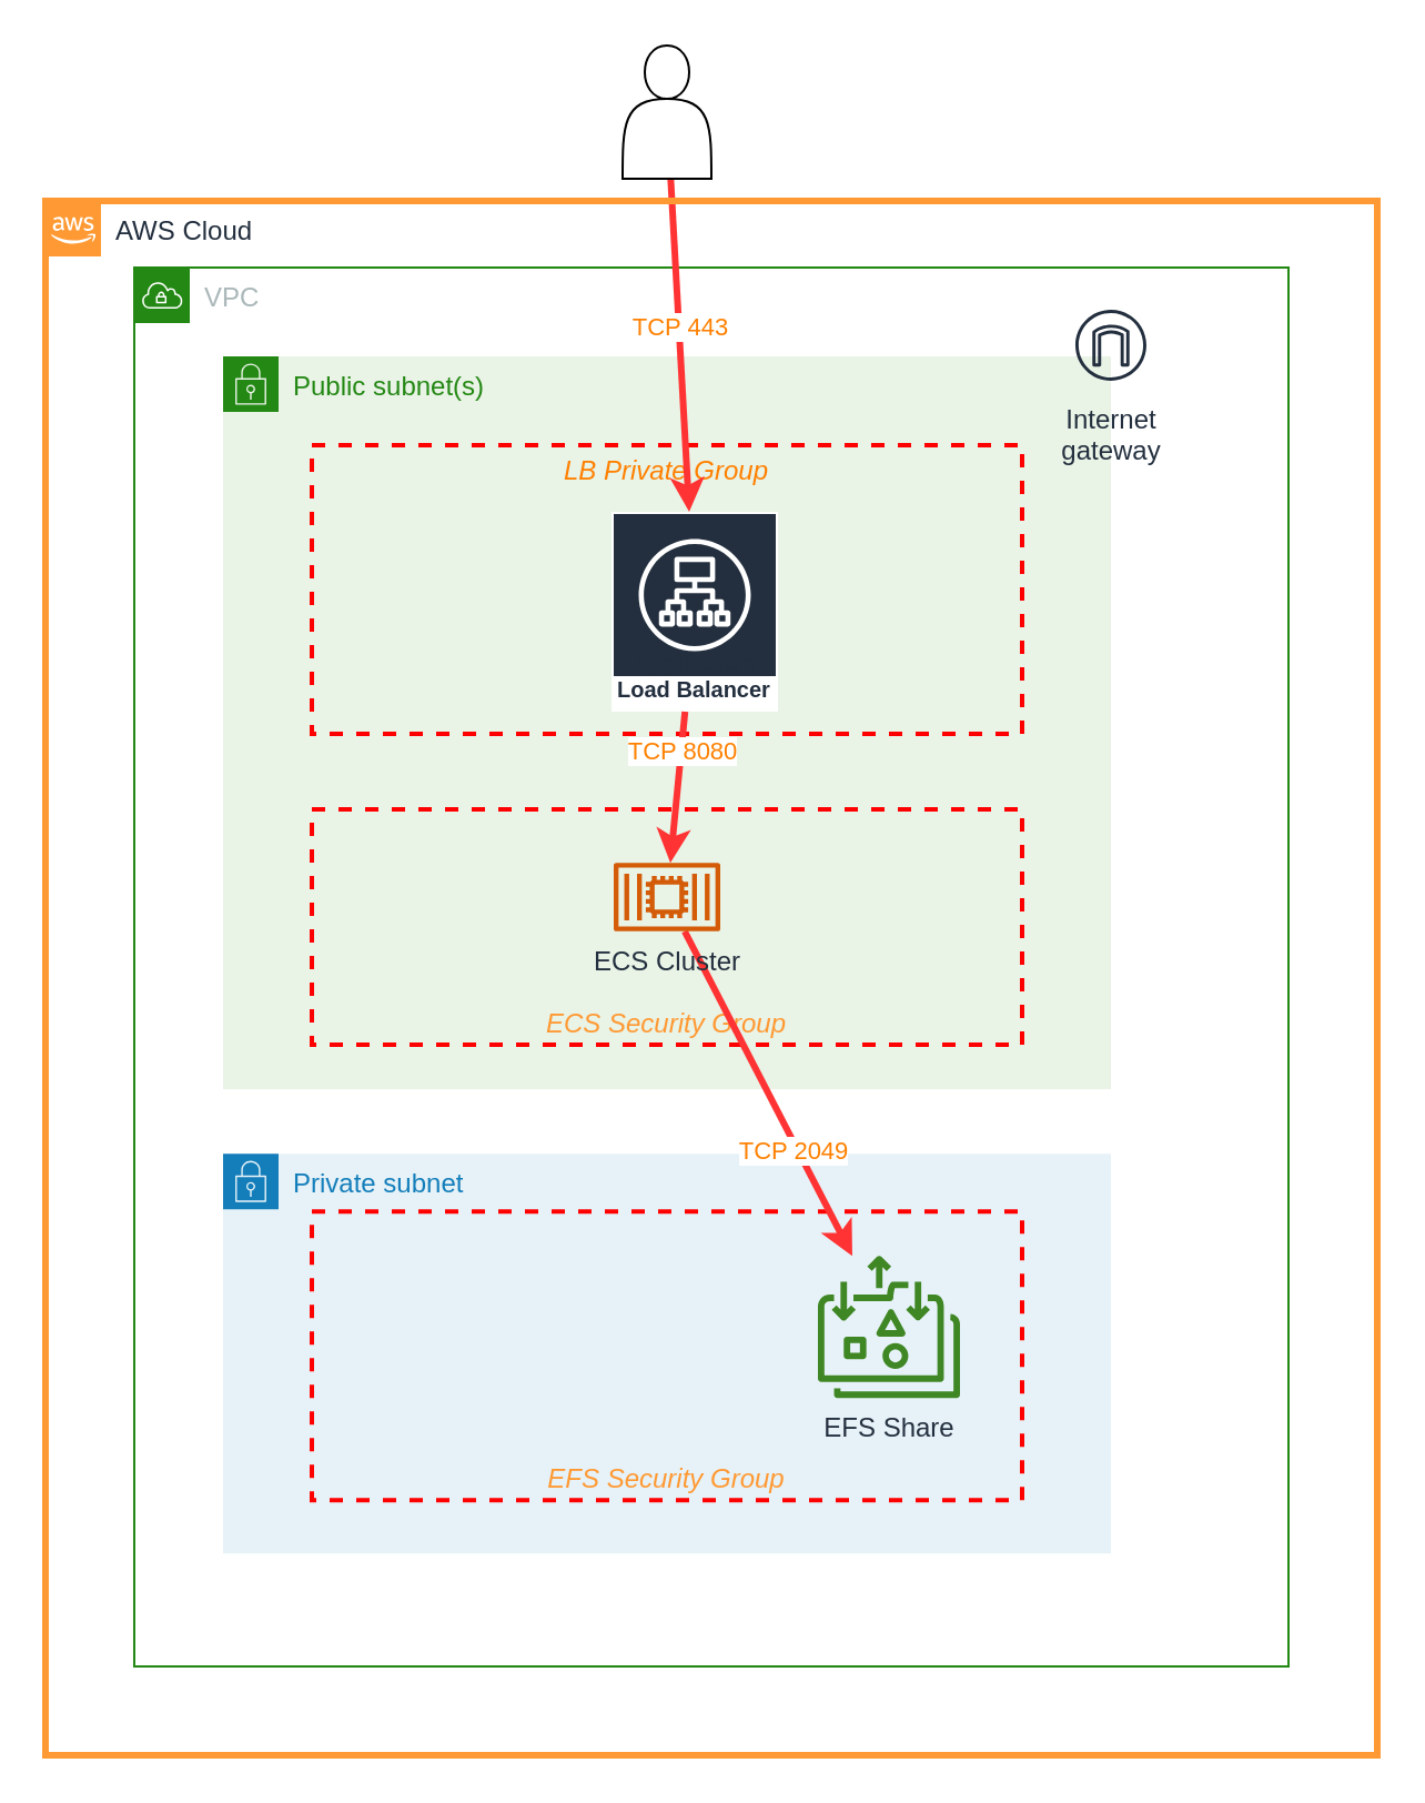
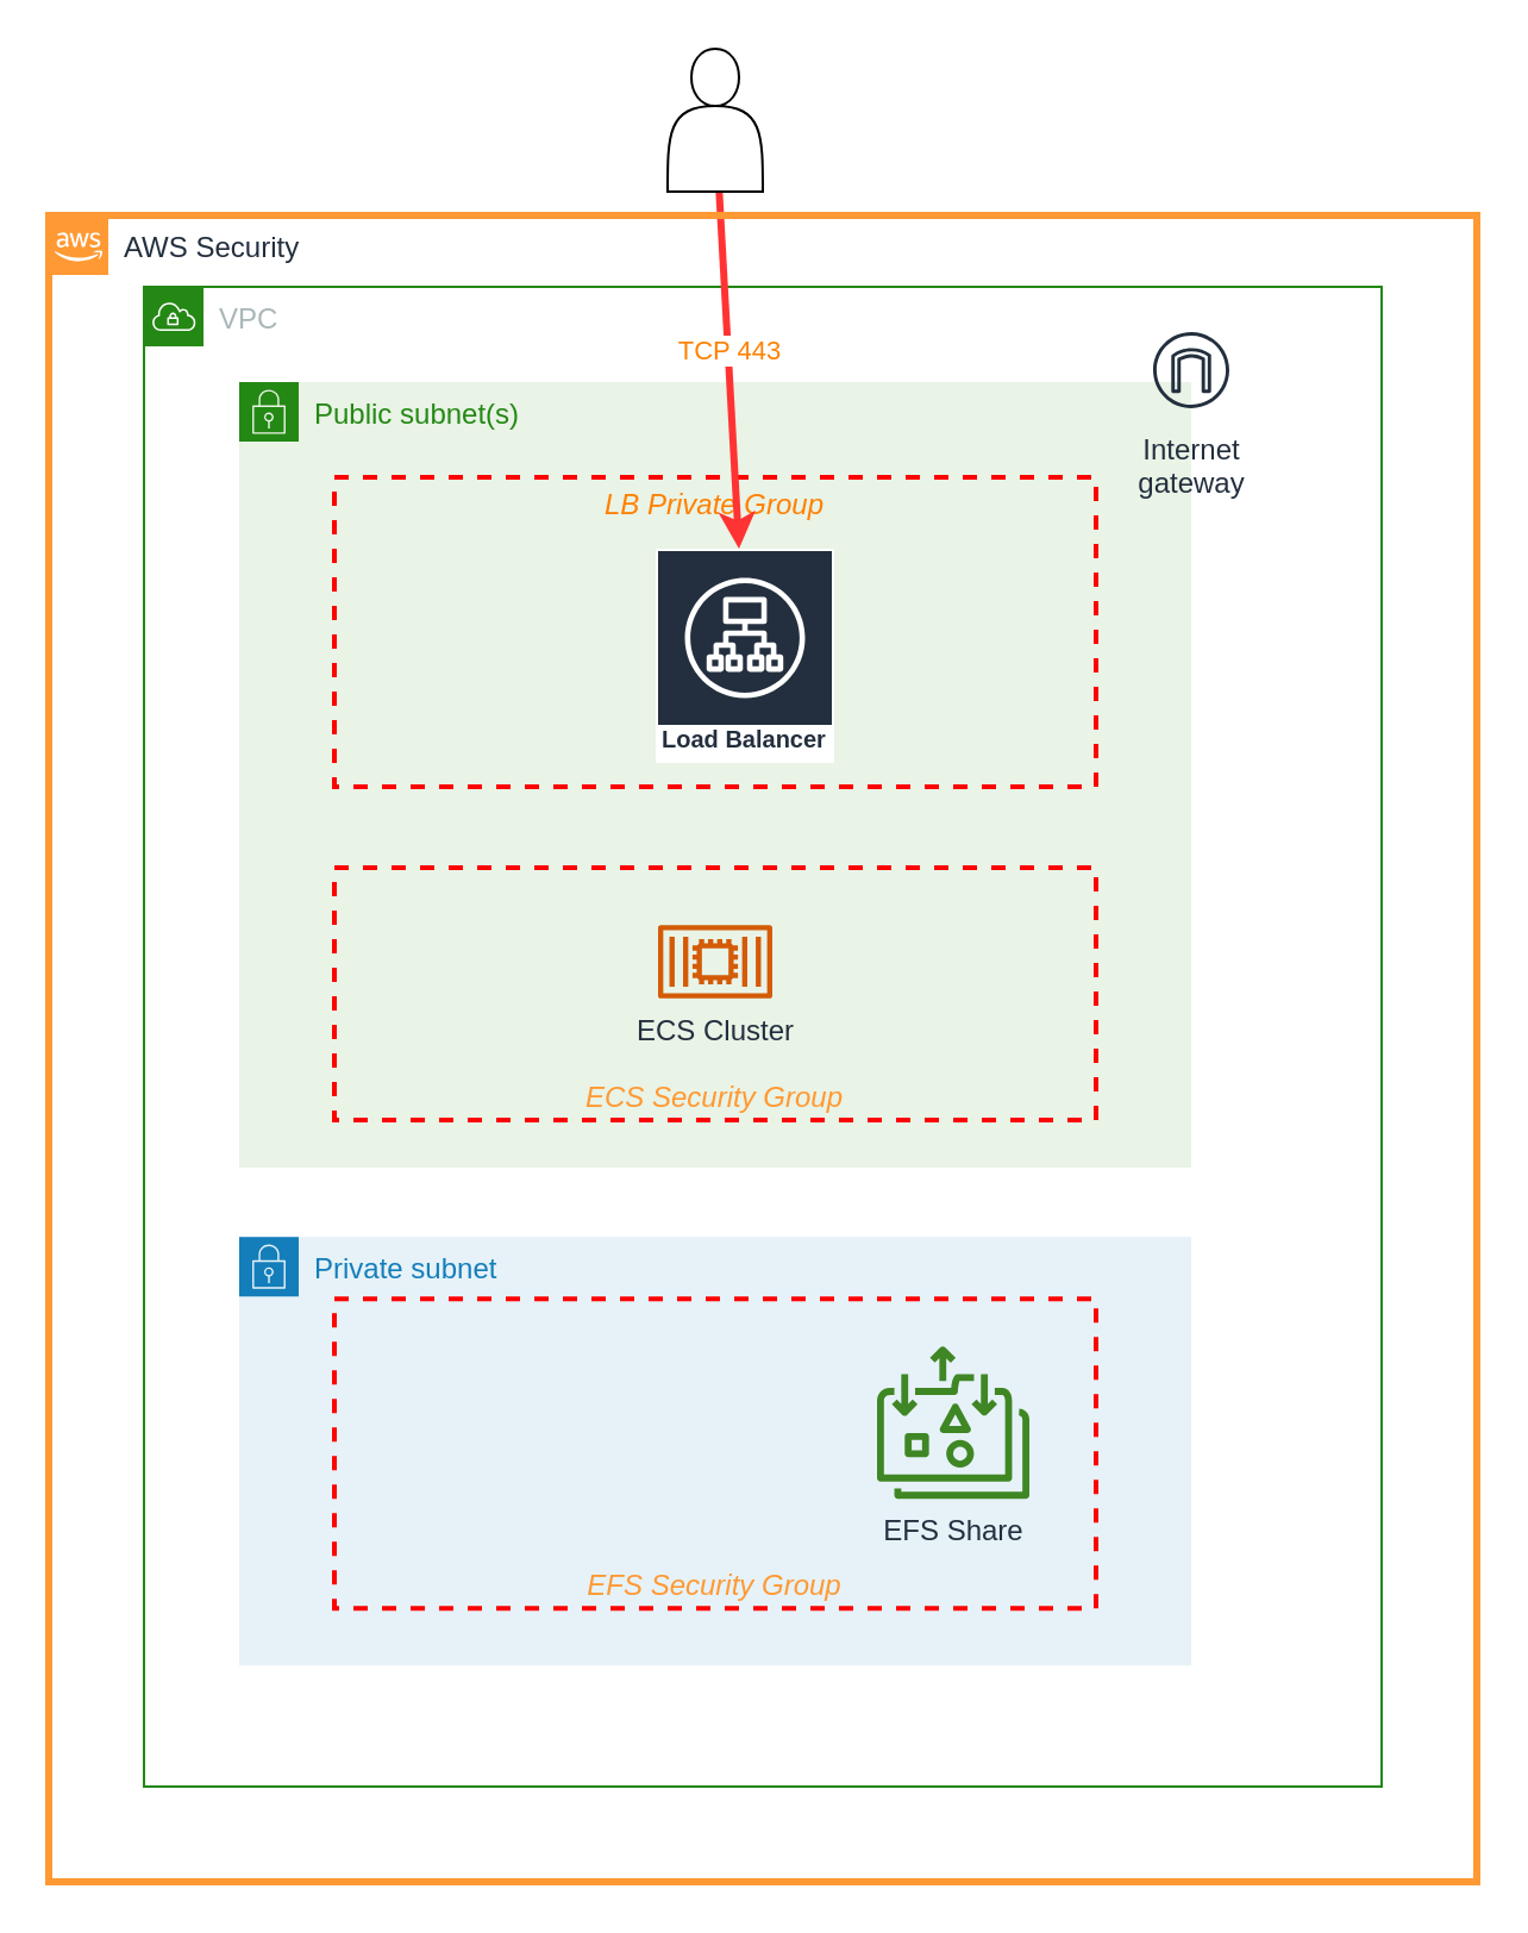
  <mxCell id="0" />
  <mxCell id="1" parent="0" />
  <mxCell id="2" value="VPC" style="points=[[0,0],[0.25,0],[0.5,0],[0.75,0],[1,0],[1,0.25],[1,0.5],[1,0.75],[1,1],[0.75,1],[0.5,1],[0.25,1],[0,1],[0,0.75],[0,0.5],[0,0.25]];outlineConnect=0;gradientColor=none;html=1;whiteSpace=wrap;fontSize=12;fontStyle=0;container=1;pointerEvents=0;collapsible=0;recursiveResize=0;shape=mxgraph.aws4.group;grIcon=mxgraph.aws4.group_vpc;strokeColor=#248814;fillColor=none;verticalAlign=top;align=left;spacingLeft=30;fontColor=#AAB7B8;dashed=0;" vertex="1" parent="1"><mxGeometry x="60" y="120" width="520" height="630" as="geometry" /></mxCell>
  <mxCell id="3" value="Private subnet" style="points=[[0,0],[0.25,0],[0.5,0],[0.75,0],[1,0],[1,0.25],[1,0.5],[1,0.75],[1,1],[0.75,1],[0.5,1],[0.25,1],[0,1],[0,0.75],[0,0.5],[0,0.25]];outlineConnect=0;gradientColor=none;html=1;whiteSpace=wrap;fontSize=12;fontStyle=0;container=1;pointerEvents=0;collapsible=0;recursiveResize=0;shape=mxgraph.aws4.group;grIcon=mxgraph.aws4.group_security_group;grStroke=0;strokeColor=#147EBA;fillColor=#E6F2F8;verticalAlign=top;align=left;spacingLeft=30;fontColor=#147EBA;dashed=0;" vertex="1" parent="2"><mxGeometry x="40" y="399.09" width="400" height="180" as="geometry" /></mxCell>
  <mxCell id="4" value="&lt;i&gt;&lt;font color=&quot;#ff9933&quot;&gt;EFS Security Group&lt;/font&gt;&lt;/i&gt;" style="fontStyle=0;verticalAlign=bottom;align=center;spacingTop=-2;fillColor=none;rounded=0;whiteSpace=wrap;html=1;strokeColor=#FF0000;strokeWidth=2;dashed=1;container=1;collapsible=0;expand=0;recursiveResize=0;" vertex="1" parent="3"><mxGeometry x="40" y="26" width="320" height="130" as="geometry" /></mxCell>
  <mxCell id="5" value="EFS Share" style="sketch=0;outlineConnect=0;fontColor=#232F3E;gradientColor=none;fillColor=#3F8624;strokeColor=none;dashed=0;verticalLabelPosition=bottom;verticalAlign=top;align=center;html=1;fontSize=12;fontStyle=0;aspect=fixed;pointerEvents=1;shape=mxgraph.aws4.elastic_file_system_standard;" vertex="1" parent="4"><mxGeometry x="228" y="20" width="64" height="64" as="geometry" /></mxCell>
  <mxCell id="6" value="Public subnet(s)" style="points=[[0,0],[0.25,0],[0.5,0],[0.75,0],[1,0],[1,0.25],[1,0.5],[1,0.75],[1,1],[0.75,1],[0.5,1],[0.25,1],[0,1],[0,0.75],[0,0.5],[0,0.25]];outlineConnect=0;gradientColor=none;html=1;whiteSpace=wrap;fontSize=12;fontStyle=0;container=1;pointerEvents=0;collapsible=0;recursiveResize=0;shape=mxgraph.aws4.group;grIcon=mxgraph.aws4.group_security_group;grStroke=0;strokeColor=#248814;fillColor=#E9F3E6;verticalAlign=top;align=left;spacingLeft=30;fontColor=#248814;dashed=0;" vertex="1" parent="2"><mxGeometry x="40" y="40" width="400" height="330" as="geometry" /></mxCell>
  <mxCell id="7" value="&lt;font color=&quot;#ff8000&quot;&gt;&lt;i&gt;LB Private Group&lt;/i&gt;&lt;/font&gt;" style="fontStyle=0;verticalAlign=top;align=center;spacingTop=-2;fillColor=none;rounded=0;whiteSpace=wrap;html=1;strokeColor=#FF0000;strokeWidth=2;dashed=1;container=1;collapsible=0;expand=0;recursiveResize=0;" vertex="1" parent="6"><mxGeometry x="40" y="40" width="320" height="130" as="geometry" /></mxCell>
  <mxCell id="8" value="Application Load Balancer" style="sketch=0;outlineConnect=0;fontColor=#232F3E;gradientColor=none;strokeColor=#ffffff;fillColor=#232F3E;dashed=0;verticalLabelPosition=middle;verticalAlign=bottom;align=center;html=1;whiteSpace=wrap;fontSize=10;fontStyle=1;spacing=3;shape=mxgraph.aws4.productIcon;prIcon=mxgraph.aws4.application_load_balancer;" vertex="1" parent="7"><mxGeometry x="135" y="30" width="75" height="90" as="geometry" /></mxCell>
  <mxCell id="9" value="&lt;i&gt;&lt;font color=&quot;#ff9933&quot;&gt;ECS Security Group&lt;/font&gt;&lt;/i&gt;" style="fontStyle=0;verticalAlign=bottom;align=center;spacingTop=-2;fillColor=none;rounded=0;whiteSpace=wrap;html=1;strokeColor=#FF0000;strokeWidth=2;dashed=1;container=1;collapsible=0;expand=0;recursiveResize=0;" vertex="1" parent="6"><mxGeometry x="40" y="204" width="320" height="106" as="geometry" /></mxCell>
  <mxCell id="10" style="edgeStyle=none;rounded=0;orthogonalLoop=1;jettySize=auto;html=1;fontColor=#FF8000;strokeColor=#FF3333;strokeWidth=3;" edge="1" parent="1" source="12" target="8"><mxGeometry relative="1" as="geometry" /></mxCell>
  <mxCell id="11" value="TCP 443" style="edgeLabel;html=1;align=center;verticalAlign=middle;resizable=0;points=[];fontColor=#FF8000;" vertex="1" connectable="0" parent="10"><mxGeometry x="-0.107" relative="1" as="geometry"><mxPoint as="offset" /></mxGeometry></mxCell>
  <mxCell id="12" value="" style="shape=actor;whiteSpace=wrap;html=1;fontColor=#FF8000;strokeColor=#000000;fillColor=none;" vertex="1" parent="1"><mxGeometry x="280" y="20" width="40" height="60" as="geometry" /></mxCell>
- <mxCell id="13" style="edgeStyle=none;rounded=0;orthogonalLoop=1;jettySize=auto;html=1;fontColor=#FF8000;strokeColor=#FF3333;strokeWidth=3;" edge="1" parent="1" source="17" target="5"><mxGeometry relative="1" as="geometry" /></mxCell>
- <mxCell id="14" value="TCP 2049" style="edgeLabel;html=1;align=center;verticalAlign=middle;resizable=0;points=[];fontColor=#FF8000;" vertex="1" connectable="0" parent="13"><mxGeometry x="0.342" y="-2" relative="1" as="geometry"><mxPoint as="offset" /></mxGeometry></mxCell>
- <mxCell id="15" value="AWS Cloud" style="points=[[0,0],[0.25,0],[0.5,0],[0.75,0],[1,0],[1,0.25],[1,0.5],[1,0.75],[1,1],[0.75,1],[0.5,1],[0.25,1],[0,1],[0,0.75],[0,0.5],[0,0.25]];outlineConnect=0;gradientColor=none;html=1;whiteSpace=wrap;fontSize=12;fontStyle=0;container=1;pointerEvents=0;collapsible=0;recursiveResize=0;shape=mxgraph.aws4.group;grIcon=mxgraph.aws4.group_aws_cloud_alt;strokeColor=#FF9933;fillColor=none;verticalAlign=top;align=left;spacingLeft=30;fontColor=#232F3E;dashed=0;strokeWidth=3;" vertex="1" parent="1"><mxGeometry x="20" y="90" width="600" height="700" as="geometry" /></mxCell>
+ <mxCell id="15" value="AWS Security" style="points=[[0,0],[0.25,0],[0.5,0],[0.75,0],[1,0],[1,0.25],[1,0.5],[1,0.75],[1,1],[0.75,1],[0.5,1],[0.25,1],[0,1],[0,0.75],[0,0.5],[0,0.25]];outlineConnect=0;gradientColor=none;html=1;whiteSpace=wrap;fontSize=12;fontStyle=0;container=1;pointerEvents=0;collapsible=0;recursiveResize=0;shape=mxgraph.aws4.group;grIcon=mxgraph.aws4.group_aws_cloud_alt;strokeColor=#FF9933;fillColor=none;verticalAlign=top;align=left;spacingLeft=30;fontColor=#232F3E;dashed=0;strokeWidth=3;" vertex="1" parent="1"><mxGeometry x="20" y="90" width="600" height="700" as="geometry" /></mxCell>
  <mxCell id="16" value="Internet&#10;gateway" style="sketch=0;outlineConnect=0;fontColor=#232F3E;gradientColor=none;strokeColor=#232F3E;fillColor=none;dashed=0;verticalLabelPosition=bottom;verticalAlign=top;align=center;html=1;fontSize=12;fontStyle=0;aspect=fixed;shape=mxgraph.aws4.resourceIcon;resIcon=mxgraph.aws4.internet_gateway;" vertex="1" parent="15"><mxGeometry x="460" y="45" width="40" height="40" as="geometry" /></mxCell>
  <mxCell id="17" value="ECS Cluster" style="sketch=0;outlineConnect=0;fontColor=#232F3E;gradientColor=none;fillColor=#D45B07;strokeColor=none;dashed=0;verticalLabelPosition=bottom;verticalAlign=top;align=center;html=1;fontSize=12;fontStyle=0;aspect=fixed;pointerEvents=1;shape=mxgraph.aws4.container_2;" vertex="1" parent="15"><mxGeometry x="256" y="298" width="48" height="31" as="geometry" /></mxCell>
- <mxCell id="18" style="edgeStyle=none;rounded=0;orthogonalLoop=1;jettySize=auto;html=1;strokeColor=#FF3333;strokeWidth=3;" edge="1" parent="1" source="8" target="17"><mxGeometry relative="1" as="geometry" /></mxCell>
- <mxCell id="19" value="TCP 8080" style="edgeLabel;html=1;align=center;verticalAlign=middle;resizable=0;points=[];fontColor=#FF8000;" vertex="1" connectable="0" parent="18"><mxGeometry x="-0.487" relative="1" as="geometry"><mxPoint as="offset" /></mxGeometry></mxCell>
